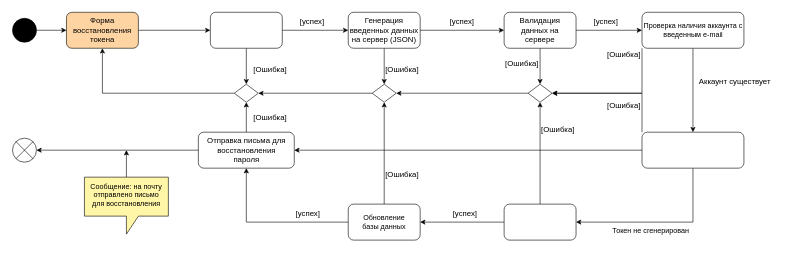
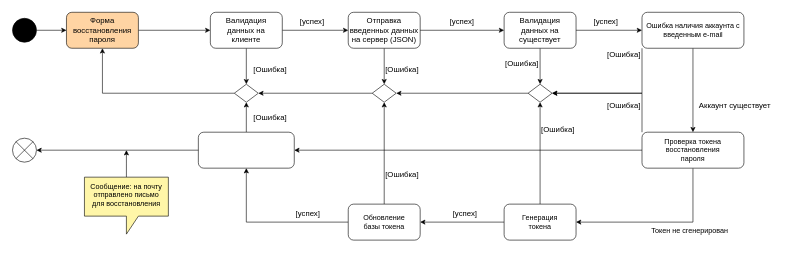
  <mxCell id="0" />
  <mxCell id="1" parent="0" />
  <mxCell id="2" style="edgeStyle=orthogonalEdgeStyle;rounded=0;orthogonalLoop=1;jettySize=auto;html=1;exitX=1;exitY=0.5;exitDx=0;exitDy=0;entryX=0;entryY=0.5;entryDx=0;entryDy=0;" edge="1" parent="1" source="3" target="5"><mxGeometry relative="1" as="geometry" /></mxCell>
  <mxCell id="3" value="" style="ellipse;whiteSpace=wrap;html=1;aspect=fixed;fillColor=#000000;" vertex="1" parent="1"><mxGeometry y="30" width="40" height="40" as="geometry" x="20" /></mxCell>
  <mxCell id="4" style="edgeStyle=orthogonalEdgeStyle;rounded=0;orthogonalLoop=1;jettySize=auto;html=1;exitX=1;exitY=0.5;exitDx=0;exitDy=0;entryX=0;entryY=0.5;entryDx=0;entryDy=0;" edge="1" parent="1" source="5" target="9"><mxGeometry relative="1" as="geometry" /></mxCell>
  <mxCell id="5" value="" style="rounded=1;whiteSpace=wrap;html=1;fillColor=#FFD4A3;" vertex="1" parent="1"><mxGeometry x="110" y="20" width="120" height="60" as="geometry" /></mxCell>
- <mxCell id="6" value="Форма восстановления токена" style="text;strokeColor=none;align=center;fillColor=none;html=1;verticalAlign=middle;whiteSpace=wrap;rounded=0;fontSize=13;" vertex="1" parent="1"><mxGeometry x="120" y="20" width="100" height="60" as="geometry" /></mxCell>
+ <mxCell id="6" value="Форма восстановления пароля" style="text;strokeColor=none;align=center;fillColor=none;html=1;verticalAlign=middle;whiteSpace=wrap;rounded=0;fontSize=13;" vertex="1" parent="1"><mxGeometry x="120" y="20" width="100" height="60" as="geometry" /></mxCell>
  <mxCell id="7" style="edgeStyle=orthogonalEdgeStyle;rounded=0;orthogonalLoop=1;jettySize=auto;html=1;exitX=0.5;exitY=1;exitDx=0;exitDy=0;entryX=0.5;entryY=0;entryDx=0;entryDy=0;" edge="1" parent="1" source="9" target="11"><mxGeometry relative="1" as="geometry" /></mxCell>
  <mxCell id="8" style="edgeStyle=orthogonalEdgeStyle;rounded=0;orthogonalLoop=1;jettySize=auto;html=1;exitX=1;exitY=0.5;exitDx=0;exitDy=0;entryX=0;entryY=0.5;entryDx=0;entryDy=0;" edge="1" parent="1" source="9" target="15"><mxGeometry relative="1" as="geometry" /></mxCell>
  <mxCell id="9" value="" style="rounded=1;whiteSpace=wrap;html=1;" vertex="1" parent="1"><mxGeometry x="350" y="20" width="120" height="60" as="geometry" /></mxCell>
  <mxCell id="10" style="edgeStyle=orthogonalEdgeStyle;rounded=0;orthogonalLoop=1;jettySize=auto;html=1;exitX=0;exitY=0.5;exitDx=0;exitDy=0;entryX=0.5;entryY=1;entryDx=0;entryDy=0;" edge="1" parent="1" source="11" target="6"><mxGeometry relative="1" as="geometry" /></mxCell>
  <mxCell id="11" value="" style="rhombus;whiteSpace=wrap;html=1;" vertex="1" parent="1"><mxGeometry x="390" y="140" width="40" height="30" as="geometry" /></mxCell>
+ <mxCell id="12" value="Валидация данных на клиенте" style="text;strokeColor=none;align=center;fillColor=none;html=1;verticalAlign=middle;whiteSpace=wrap;rounded=0;fontSize=13;" vertex="1" parent="1"><mxGeometry x="360" y="25" width="100" height="50" as="geometry" /></mxCell>
  <mxCell id="13" value="[Ошибка]" style="text;strokeColor=none;align=center;fillColor=none;html=1;verticalAlign=middle;whiteSpace=wrap;rounded=0;fontSize=13;" vertex="1" parent="1"><mxGeometry x="420" y="100" width="60" height="30" as="geometry" /></mxCell>
  <mxCell id="14" style="edgeStyle=orthogonalEdgeStyle;rounded=0;orthogonalLoop=1;jettySize=auto;html=1;exitX=0.5;exitY=1;exitDx=0;exitDy=0;entryX=0.5;entryY=0;entryDx=0;entryDy=0;" edge="1" parent="1" source="15" target="17"><mxGeometry relative="1" as="geometry" /></mxCell>
  <mxCell id="15" value="" style="rounded=1;whiteSpace=wrap;html=1;" vertex="1" parent="1"><mxGeometry x="580" y="20" width="120" height="60" as="geometry" /></mxCell>
  <mxCell id="16" style="edgeStyle=orthogonalEdgeStyle;rounded=0;orthogonalLoop=1;jettySize=auto;html=1;exitX=0;exitY=0.5;exitDx=0;exitDy=0;entryX=1;entryY=0.5;entryDx=0;entryDy=0;" edge="1" parent="1" source="17" target="11"><mxGeometry relative="1" as="geometry" /></mxCell>
  <mxCell id="17" value="" style="rhombus;whiteSpace=wrap;html=1;" vertex="1" parent="1"><mxGeometry x="620" y="140" width="40" height="30" as="geometry" /></mxCell>
  <mxCell id="18" value="[Ошибка]" style="text;strokeColor=none;align=center;fillColor=none;html=1;verticalAlign=middle;whiteSpace=wrap;rounded=0;fontSize=13;" vertex="1" parent="1"><mxGeometry x="640" y="100" width="60" height="30" as="geometry" /></mxCell>
  <mxCell id="19" value="[успех]" style="text;strokeColor=none;align=center;fillColor=none;html=1;verticalAlign=middle;whiteSpace=wrap;rounded=0;fontSize=13;" vertex="1" parent="1"><mxGeometry x="490" y="20" width="60" height="30" as="geometry" /></mxCell>
  <mxCell id="20" style="edgeStyle=orthogonalEdgeStyle;rounded=0;orthogonalLoop=1;jettySize=auto;html=1;exitX=1;exitY=0.5;exitDx=0;exitDy=0;entryX=0;entryY=0.5;entryDx=0;entryDy=0;" edge="1" parent="1" source="21" target="24"><mxGeometry relative="1" as="geometry" /></mxCell>
- <mxCell id="21" value="Генерация введенных данных на сервер (JSON)" style="text;strokeColor=none;align=center;fillColor=none;html=1;verticalAlign=middle;whiteSpace=wrap;rounded=0;fontSize=13;" vertex="1" parent="1"><mxGeometry x="580" y="25" width="120" height="50" as="geometry" /></mxCell>
+ <mxCell id="21" value="Отправка введенных данных на сервер (JSON)" style="text;strokeColor=none;align=center;fillColor=none;html=1;verticalAlign=middle;whiteSpace=wrap;rounded=0;fontSize=13;" vertex="1" parent="1"><mxGeometry x="580" y="25" width="120" height="50" as="geometry" /></mxCell>
  <mxCell id="22" style="edgeStyle=orthogonalEdgeStyle;rounded=0;orthogonalLoop=1;jettySize=auto;html=1;exitX=0.5;exitY=1;exitDx=0;exitDy=0;entryX=0.5;entryY=0;entryDx=0;entryDy=0;" edge="1" parent="1" source="24" target="26"><mxGeometry relative="1" as="geometry" /></mxCell>
  <mxCell id="23" style="edgeStyle=orthogonalEdgeStyle;rounded=0;orthogonalLoop=1;jettySize=auto;html=1;exitX=1;exitY=0.5;exitDx=0;exitDy=0;entryX=0;entryY=0.5;entryDx=0;entryDy=0;" edge="1" parent="1" source="24" target="31"><mxGeometry relative="1" as="geometry" /></mxCell>
  <mxCell id="24" value="" style="rounded=1;whiteSpace=wrap;html=1;" vertex="1" parent="1"><mxGeometry x="840" y="20" width="120" height="60" as="geometry" /></mxCell>
  <mxCell id="25" style="edgeStyle=orthogonalEdgeStyle;rounded=0;orthogonalLoop=1;jettySize=auto;html=1;exitX=0;exitY=0.5;exitDx=0;exitDy=0;entryX=1;entryY=0.5;entryDx=0;entryDy=0;" edge="1" parent="1" source="26" target="17"><mxGeometry relative="1" as="geometry" /></mxCell>
  <mxCell id="26" value="" style="rhombus;whiteSpace=wrap;html=1;" vertex="1" parent="1"><mxGeometry x="880" y="140" width="40" height="30" as="geometry" /></mxCell>
  <mxCell id="27" value="[Ошибка]" style="text;strokeColor=none;align=center;fillColor=none;html=1;verticalAlign=middle;whiteSpace=wrap;rounded=0;fontSize=13;" vertex="1" parent="1"><mxGeometry x="840" y="90" width="60" height="30" as="geometry" /></mxCell>
  <mxCell id="28" value="[успех]" style="text;strokeColor=none;align=center;fillColor=none;html=1;verticalAlign=middle;whiteSpace=wrap;rounded=0;fontSize=13;" vertex="1" parent="1"><mxGeometry x="740" y="20" width="60" height="30" as="geometry" /></mxCell>
- <mxCell id="29" value="Валидация данных на сервере" style="text;strokeColor=none;align=center;fillColor=none;html=1;verticalAlign=middle;whiteSpace=wrap;rounded=0;fontSize=13;" vertex="1" parent="1"><mxGeometry x="845" y="25" width="110" height="50" as="geometry" /></mxCell>
+ <mxCell id="29" value="Валидация данных на существует" style="text;strokeColor=none;align=center;fillColor=none;html=1;verticalAlign=middle;whiteSpace=wrap;rounded=0;fontSize=13;" vertex="1" parent="1"><mxGeometry x="845" y="25" width="110" height="50" as="geometry" /></mxCell>
  <mxCell id="30" style="edgeStyle=orthogonalEdgeStyle;rounded=0;orthogonalLoop=1;jettySize=auto;html=1;exitX=0.5;exitY=1;exitDx=0;exitDy=0;entryX=0.5;entryY=0;entryDx=0;entryDy=0;" edge="1" parent="1" source="31" target="38"><mxGeometry relative="1" as="geometry" /></mxCell>
  <mxCell id="31" value="" style="rounded=1;whiteSpace=wrap;html=1;" vertex="1" parent="1"><mxGeometry x="1070" y="20" width="170" height="60" as="geometry" /></mxCell>
  <mxCell id="32" value="" style="endArrow=classic;html=1;rounded=0;exitX=0;exitY=1;exitDx=0;exitDy=0;entryX=1;entryY=0.5;entryDx=0;entryDy=0;" edge="1" parent="1" source="31" target="26"><mxGeometry width="50" height="50" relative="1" as="geometry"><mxPoint x="940" y="180" as="sourcePoint" /><mxPoint x="990" y="130" as="targetPoint" /><Array as="points"><mxPoint x="1070" y="155" /></Array></mxGeometry></mxCell>
  <mxCell id="33" value="[Ошибка]" style="text;strokeColor=none;align=center;fillColor=none;html=1;verticalAlign=middle;whiteSpace=wrap;rounded=0;fontSize=13;" vertex="1" parent="1"><mxGeometry x="1010" y="75" width="60" height="30" as="geometry" /></mxCell>
  <mxCell id="34" value="[успех]" style="text;strokeColor=none;align=center;fillColor=none;html=1;verticalAlign=middle;whiteSpace=wrap;rounded=0;fontSize=13;" vertex="1" parent="1"><mxGeometry x="980" y="20" width="60" height="30" as="geometry" /></mxCell>
- <mxCell id="35" value="Проверка наличия аккаунта с введенным e-mail" style="text;strokeColor=none;align=center;fillColor=none;html=1;verticalAlign=middle;whiteSpace=wrap;rounded=0;" vertex="1" parent="1"><mxGeometry x="1062.5" y="30" width="185" height="40" as="geometry" /></mxCell>
+ <mxCell id="35" value="Ошибка наличия аккаунта с введенным e-mail" style="text;strokeColor=none;align=center;fillColor=none;html=1;verticalAlign=middle;whiteSpace=wrap;rounded=0;" vertex="1" parent="1"><mxGeometry x="1062.5" y="30" width="185" height="40" as="geometry" /></mxCell>
  <mxCell id="36" style="edgeStyle=orthogonalEdgeStyle;rounded=0;orthogonalLoop=1;jettySize=auto;html=1;exitX=0;exitY=0.5;exitDx=0;exitDy=0;entryX=1;entryY=0.5;entryDx=0;entryDy=0;" edge="1" parent="1" source="38" target="42"><mxGeometry relative="1" as="geometry" /></mxCell>
  <mxCell id="37" style="edgeStyle=orthogonalEdgeStyle;rounded=0;orthogonalLoop=1;jettySize=auto;html=1;exitX=0.5;exitY=1;exitDx=0;exitDy=0;entryX=1;entryY=0.5;entryDx=0;entryDy=0;" edge="1" parent="1" source="38" target="54"><mxGeometry relative="1" as="geometry" /></mxCell>
  <mxCell id="38" value="" style="rounded=1;whiteSpace=wrap;html=1;" vertex="1" parent="1"><mxGeometry x="1070" y="220" width="170" height="60" as="geometry" /></mxCell>
- <mxCell id="39" value="Аккаунт существует" style="text;strokeColor=none;align=center;fillColor=none;html=1;verticalAlign=middle;whiteSpace=wrap;rounded=0;fontSize=13;" vertex="1" parent="1"><mxGeometry x="1160" y="120" width="130" height="30" as="geometry" /></mxCell>
+ <mxCell id="39" value="Аккаунт существует" style="text;strokeColor=none;align=center;fillColor=none;html=1;verticalAlign=middle;whiteSpace=wrap;rounded=0;fontSize=13;" vertex="1" parent="1"><mxGeometry x="1160" y="160" width="130" height="30" as="geometry" /></mxCell>
+ <mxCell id="40" value="Проверка токена восстановления пароля" style="text;strokeColor=none;align=center;fillColor=none;html=1;verticalAlign=middle;whiteSpace=wrap;rounded=0;" vertex="1" parent="1"><mxGeometry x="1090" y="225" width="130" height="50" as="geometry" /></mxCell>
  <mxCell id="41" style="edgeStyle=orthogonalEdgeStyle;rounded=0;orthogonalLoop=1;jettySize=auto;html=1;exitX=0.5;exitY=0;exitDx=0;exitDy=0;entryX=0.5;entryY=1;entryDx=0;entryDy=0;" edge="1" parent="1" source="42" target="11"><mxGeometry relative="1" as="geometry" /></mxCell>
  <mxCell id="42" value="" style="rounded=1;whiteSpace=wrap;html=1;" vertex="1" parent="1"><mxGeometry x="330" y="220" width="160" height="60" as="geometry" /></mxCell>
  <mxCell id="43" style="edgeStyle=orthogonalEdgeStyle;rounded=0;orthogonalLoop=1;jettySize=auto;html=1;exitX=0.5;exitY=0;exitDx=0;exitDy=0;exitPerimeter=0;" edge="1" parent="1" source="44"><mxGeometry relative="1" as="geometry"><mxPoint x="210" y="250" as="targetPoint" /></mxGeometry></mxCell>
  <mxCell id="44" value="" style="shape=callout;whiteSpace=wrap;html=1;perimeter=calloutPerimeter;fillColor=#FFF6A8;" vertex="1" parent="1"><mxGeometry x="140" y="295" width="140" height="95" as="geometry" /></mxCell>
  <mxCell id="45" value="" style="verticalLabelPosition=bottom;verticalAlign=top;html=1;shape=mxgraph.flowchart.or;" vertex="1" parent="1"><mxGeometry y="230" width="40" height="40" as="geometry" x="20" /></mxCell>
  <mxCell id="46" style="edgeStyle=orthogonalEdgeStyle;rounded=0;orthogonalLoop=1;jettySize=auto;html=1;exitX=0;exitY=0.5;exitDx=0;exitDy=0;entryX=1;entryY=0.5;entryDx=0;entryDy=0;entryPerimeter=0;" edge="1" parent="1" source="42" target="45"><mxGeometry relative="1" as="geometry" /></mxCell>
  <mxCell id="47" value="[Ошибка]" style="text;strokeColor=none;align=center;fillColor=none;html=1;verticalAlign=middle;whiteSpace=wrap;rounded=0;fontSize=13;" vertex="1" parent="1"><mxGeometry x="420" y="180" width="60" height="30" as="geometry" /></mxCell>
  <mxCell id="48" value="Сообщение: на почту отправлено письмо для восстановления" style="text;strokeColor=none;align=center;fillColor=none;html=1;verticalAlign=middle;whiteSpace=wrap;rounded=0;" vertex="1" parent="1"><mxGeometry x="145" y="300" width="130" height="50" as="geometry" /></mxCell>
- <mxCell id="49" value="Отправка письма для восстановления пароля" style="text;strokeColor=none;align=center;fillColor=none;html=1;verticalAlign=middle;whiteSpace=wrap;rounded=0;fontSize=13;" vertex="1" parent="1"><mxGeometry x="337.5" y="230" width="145" height="40" as="geometry" /></mxCell>
  <mxCell id="50" value="" style="endArrow=classic;html=1;rounded=0;exitX=0;exitY=0;exitDx=0;exitDy=0;entryX=1;entryY=0.5;entryDx=0;entryDy=0;" edge="1" parent="1" source="38" target="26"><mxGeometry width="50" height="50" relative="1" as="geometry"><mxPoint x="860" y="230" as="sourcePoint" /><mxPoint x="910" y="180" as="targetPoint" /><Array as="points"><mxPoint x="1070" y="155" /></Array></mxGeometry></mxCell>
  <mxCell id="51" value="[Ошибка]" style="text;strokeColor=none;align=center;fillColor=none;html=1;verticalAlign=middle;whiteSpace=wrap;rounded=0;fontSize=13;" vertex="1" parent="1"><mxGeometry x="1010" y="160" width="60" height="30" as="geometry" /></mxCell>
  <mxCell id="52" style="edgeStyle=orthogonalEdgeStyle;rounded=0;orthogonalLoop=1;jettySize=auto;html=1;exitX=0.5;exitY=0;exitDx=0;exitDy=0;entryX=0.5;entryY=1;entryDx=0;entryDy=0;" edge="1" parent="1" source="54" target="26"><mxGeometry relative="1" as="geometry" /></mxCell>
  <mxCell id="53" style="edgeStyle=orthogonalEdgeStyle;rounded=0;orthogonalLoop=1;jettySize=auto;html=1;exitX=0;exitY=0.5;exitDx=0;exitDy=0;entryX=1;entryY=0.5;entryDx=0;entryDy=0;" edge="1" parent="1" source="54" target="60"><mxGeometry relative="1" as="geometry" /></mxCell>
  <mxCell id="54" value="" style="rounded=1;whiteSpace=wrap;html=1;" vertex="1" parent="1"><mxGeometry x="840" y="340" width="120" height="60" as="geometry" /></mxCell>
  <mxCell id="55" value="[Ошибка]" style="text;strokeColor=none;align=center;fillColor=none;html=1;verticalAlign=middle;whiteSpace=wrap;rounded=0;fontSize=13;" vertex="1" parent="1"><mxGeometry x="900" y="200" width="60" height="30" as="geometry" /></mxCell>
- <mxCell id="56" value="Токен не сгенерирован" style="text;strokeColor=none;align=center;fillColor=none;html=1;verticalAlign=middle;whiteSpace=wrap;rounded=0;" vertex="1" parent="1"><mxGeometry x="990" y="370" width="190" height="30" as="geometry" /></mxCell>
+ <mxCell id="56" value="Токен не сгенерирован" style="text;strokeColor=none;align=center;fillColor=none;html=1;verticalAlign=middle;whiteSpace=wrap;rounded=0;" vertex="1" parent="1"><mxGeometry x="1055" y="370" width="190" height="30" as="geometry" /></mxCell>
+ <mxCell id="57" value="Генерация токена" style="text;strokeColor=none;align=center;fillColor=none;html=1;verticalAlign=middle;whiteSpace=wrap;rounded=0;" vertex="1" parent="1"><mxGeometry x="850" y="350" width="100" height="40" as="geometry" /></mxCell>
  <mxCell id="58" style="edgeStyle=orthogonalEdgeStyle;rounded=0;orthogonalLoop=1;jettySize=auto;html=1;exitX=0.5;exitY=0;exitDx=0;exitDy=0;entryX=0.5;entryY=1;entryDx=0;entryDy=0;" edge="1" parent="1" source="60" target="17"><mxGeometry relative="1" as="geometry" /></mxCell>
  <mxCell id="59" style="edgeStyle=orthogonalEdgeStyle;rounded=0;orthogonalLoop=1;jettySize=auto;html=1;exitX=0;exitY=0.5;exitDx=0;exitDy=0;entryX=0.5;entryY=1;entryDx=0;entryDy=0;" edge="1" parent="1" source="60" target="42"><mxGeometry relative="1" as="geometry" /></mxCell>
  <mxCell id="60" value="" style="rounded=1;whiteSpace=wrap;html=1;" vertex="1" parent="1"><mxGeometry x="580" y="340" width="120" height="60" as="geometry" /></mxCell>
- <mxCell id="61" value="Обновление базы данных" style="text;strokeColor=none;align=center;fillColor=none;html=1;verticalAlign=middle;whiteSpace=wrap;rounded=0;" vertex="1" parent="1"><mxGeometry x="595" y="350" width="90" height="40" as="geometry" /></mxCell>
+ <mxCell id="61" value="Обновление базы токена" style="text;strokeColor=none;align=center;fillColor=none;html=1;verticalAlign=middle;whiteSpace=wrap;rounded=0;" vertex="1" parent="1"><mxGeometry x="595" y="350" width="90" height="40" as="geometry" /></mxCell>
  <mxCell id="62" value="[успех]" style="text;strokeColor=none;align=center;fillColor=none;html=1;verticalAlign=middle;whiteSpace=wrap;rounded=0;fontSize=13;" vertex="1" parent="1"><mxGeometry x="745" y="340" width="60" height="30" as="geometry" /></mxCell>
  <mxCell id="63" value="[Ошибка]" style="text;strokeColor=none;align=center;fillColor=none;html=1;verticalAlign=middle;whiteSpace=wrap;rounded=0;fontSize=13;" vertex="1" parent="1"><mxGeometry x="640" y="275" width="60" height="30" as="geometry" /></mxCell>
  <mxCell id="64" value="[успех]" style="text;strokeColor=none;align=center;fillColor=none;html=1;verticalAlign=middle;whiteSpace=wrap;rounded=0;fontSize=13;" vertex="1" parent="1"><mxGeometry x="482.5" y="340" width="60" height="30" as="geometry" /></mxCell>
